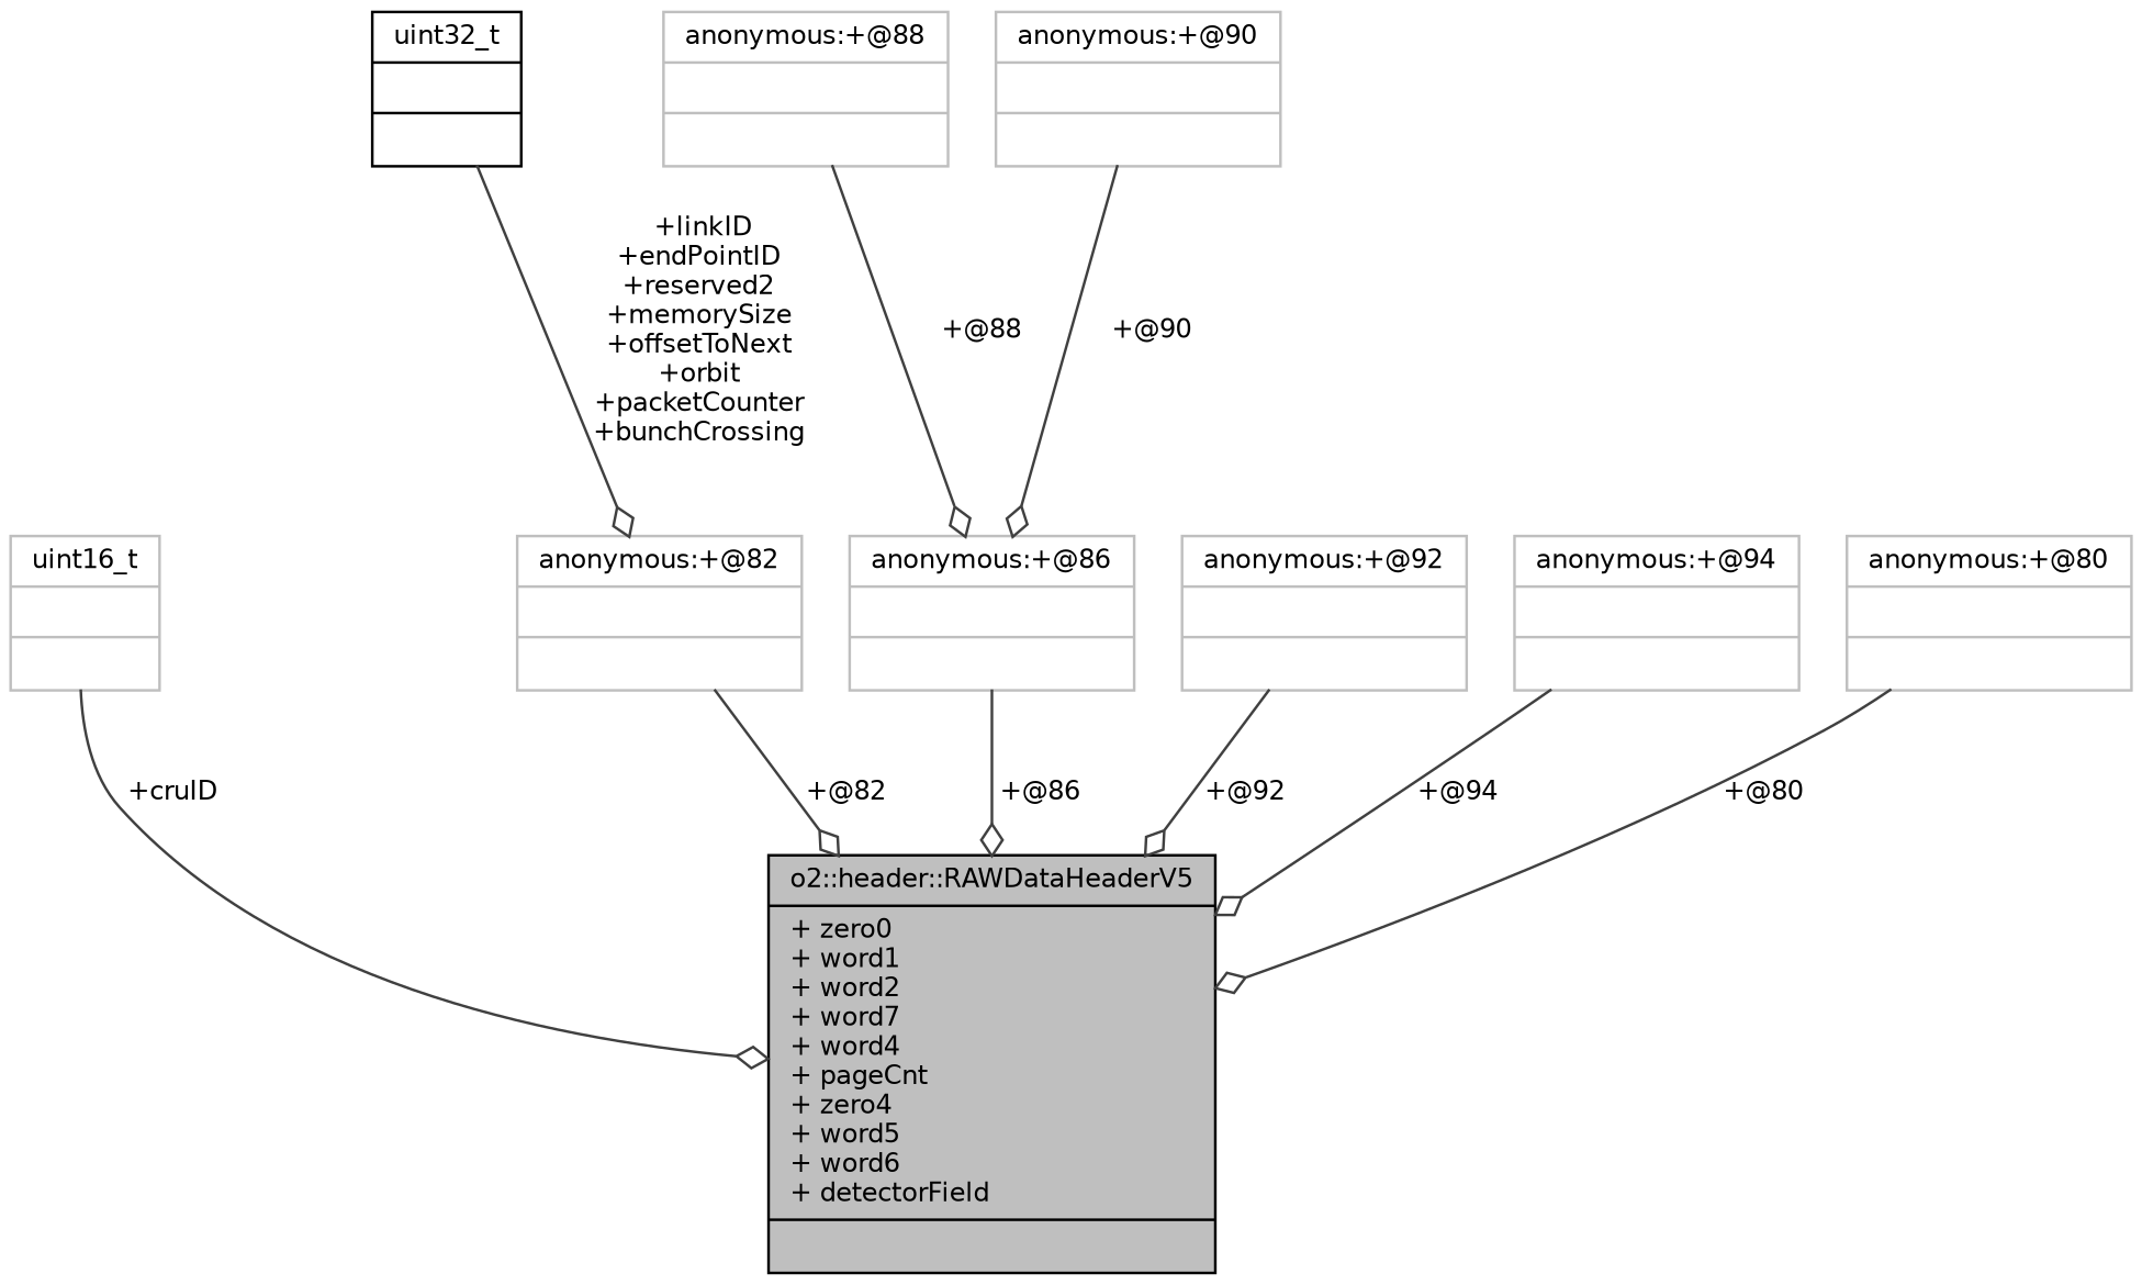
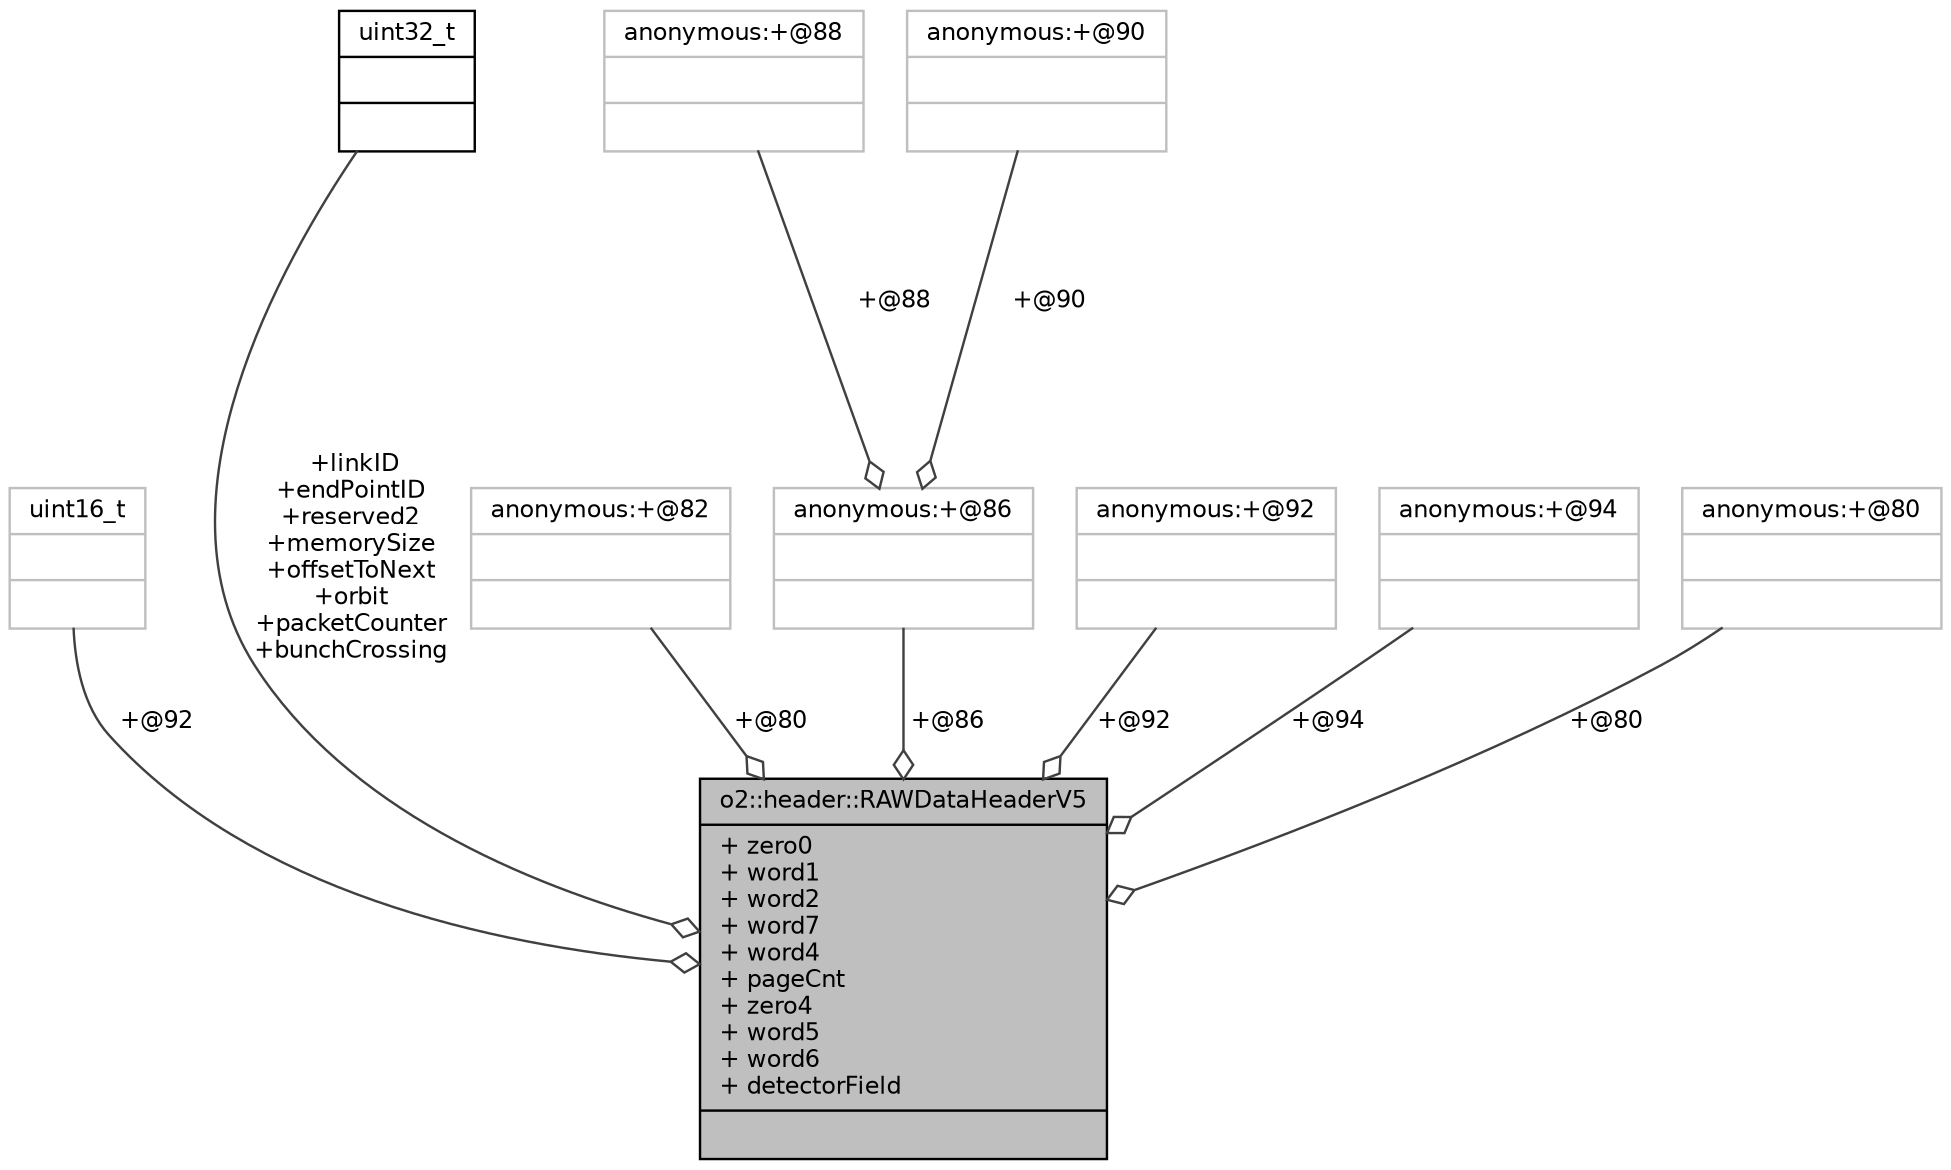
  digraph {
    node [color=grey75 fontname=Helvetica fontsize=10 shape=record]
    edge [arrowhead=odiamond color=grey25 fontname=Helvetica fontsize=10 labelfontname=Helvetica labelfontsize=10 style=solid]
    n1 [color=black fillcolor=grey75 fontcolor=black height=0.2 label="{o2::header::RAWDataHeaderV5\n|+ zero0\l+ word1\l+ word2\l+ word7\l+ word4\l+ pageCnt\l+ zero4\l+ word5\l+ word6\l+ detectorField\l|}" style=filled width=0.4]
    n2 [height=0.2 label="{uint16_t\n||}" width=0.4]
    n3 [height=0.2 label="{anonymous:+@82\n||}" width=0.4]
    n4 [height=0.2 label="{anonymous:+@86\n||}" width=0.4]
    n5 [color=black height=0.2 label="{uint32_t\n||}" width=0.4]
    n6 [height=0.2 label="{anonymous:+@92\n||}" width=0.4]
    n7 [height=0.2 label="{anonymous:+@88\n||}" width=0.4]
    n8 [height=0.2 label="{anonymous:+@94\n||}" width=0.4]
    n9 [height=0.2 label="{anonymous:+@80\n||}" width=0.4]
    n10 [height=0.2 label="{anonymous:+@90\n||}" width=0.4]
-   n2 -> n1 [label=" +cruID"]
-   n3 -> n1 [label=" +@82"]
+   n2 -> n1 [label=" +@92"]
+   n3 -> n1 [label=" +@80"]
    n4 -> n1 [label=" +@86"]
-   n5 -> n3 [label=" +linkID\n+endPointID\n+reserved2\n+memorySize\n+offsetToNext\n+orbit\n+packetCounter\n+bunchCrossing"]
+   n5 -> n1 [label=" +linkID\n+endPointID\n+reserved2\n+memorySize\n+offsetToNext\n+orbit\n+packetCounter\n+bunchCrossing"]
    n6 -> n1 [label=" +@92"]
    n7 -> n4 [label=" +@88"]
    n8 -> n1 [label=" +@94"]
    n9 -> n1 [label=" +@80"]
    n10 -> n4 [label=" +@90"]
  }
